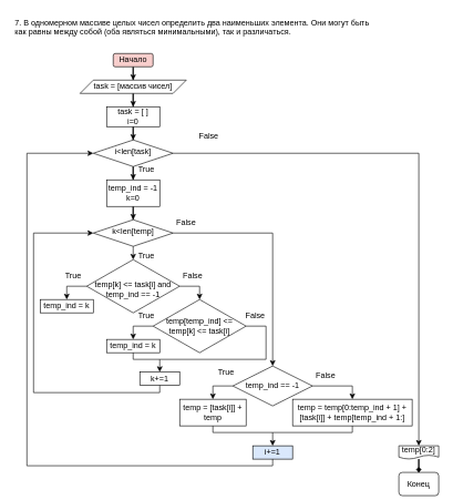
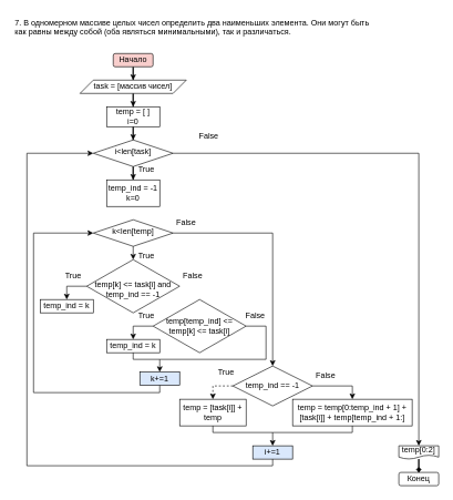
  <mxCell id="0" />
  <mxCell id="1" parent="0" />
  <mxCell id="2" value="" style="edgeStyle=orthogonalEdgeStyle;rounded=0;orthogonalLoop=1;jettySize=auto;html=1;" parent="1" source="3" target="20" edge="1"><mxGeometry relative="1" as="geometry" /></mxCell>
  <mxCell id="3" value="Начало" style="rounded=1;whiteSpace=wrap;html=1;fontSize=12;glass=0;strokeWidth=1;shadow=0;fillColor=#f8cecc;" parent="1" vertex="1"><mxGeometry x="170" y="80" width="60" height="20" as="geometry" /></mxCell>
  <mxCell id="4" value="" style="edgeStyle=orthogonalEdgeStyle;rounded=0;orthogonalLoop=1;jettySize=auto;html=1;entryX=0.5;entryY=0;entryDx=0;entryDy=0;" parent="1" source="5" target="41" edge="1"><mxGeometry relative="1" as="geometry"><mxPoint x="200" y="280" as="targetPoint" /></mxGeometry></mxCell>
  <mxCell id="5" value="i&amp;lt;len[task]" style="rhombus;whiteSpace=wrap;html=1;shadow=0;fontFamily=Helvetica;fontSize=12;align=center;strokeWidth=1;spacing=6;spacingTop=-4;" parent="1" vertex="1"><mxGeometry x="140" y="210" width="120" height="40" as="geometry" /></mxCell>
  <mxCell id="6" value="&lt;br&gt;temp[k] &amp;lt;= task[i] and temp_ind == -1" style="rhombus;whiteSpace=wrap;html=1;shadow=0;fontFamily=Helvetica;fontSize=12;align=center;strokeWidth=1;spacing=6;spacingTop=-4;" parent="1" vertex="1"><mxGeometry x="130" y="390" width="140" height="80" as="geometry" /></mxCell>
  <mxCell id="7" value="" style="edgeStyle=orthogonalEdgeStyle;rounded=0;orthogonalLoop=1;jettySize=auto;html=1;entryX=0.5;entryY=0;entryDx=0;entryDy=0;" parent="1" source="8" target="5" edge="1"><mxGeometry relative="1" as="geometry"><mxPoint x="200" y="310" as="targetPoint" /></mxGeometry></mxCell>
- <mxCell id="8" value="&lt;div&gt;task = [ ]&lt;br&gt;&lt;/div&gt;i=0" style="rounded=0;whiteSpace=wrap;html=1;" parent="1" vertex="1"><mxGeometry x="160" y="160" width="80" height="30" as="geometry" /></mxCell>
+ <mxCell id="8" value="&lt;div&gt;temp = [ ]&lt;br&gt;&lt;/div&gt;i=0" style="rounded=0;whiteSpace=wrap;html=1;" parent="1" vertex="1"><mxGeometry x="160" y="160" width="80" height="30" as="geometry" /></mxCell>
  <mxCell id="9" value="temp_ind = k" style="rounded=0;whiteSpace=wrap;html=1;" parent="1" vertex="1"><mxGeometry x="60" y="450" width="80" height="20" as="geometry" /></mxCell>
- <mxCell id="10" value="k+=1" style="rounded=0;whiteSpace=wrap;html=1;" parent="1" vertex="1"><mxGeometry x="210" y="559" width="60" height="20" as="geometry" /></mxCell>
+ <mxCell id="10" value="k+=1" style="rounded=0;whiteSpace=wrap;html=1;fillColor=#dae8fc;" parent="1" vertex="1"><mxGeometry x="210" y="559" width="60" height="20" as="geometry" /></mxCell>
  <mxCell id="11" value="" style="endArrow=classic;html=1;rounded=0;exitX=0;exitY=0.5;exitDx=0;exitDy=0;entryX=0.5;entryY=0;entryDx=0;entryDy=0;" parent="1" source="6" target="9" edge="1"><mxGeometry width="50" height="50" relative="1" as="geometry"><mxPoint x="190" y="730" as="sourcePoint" /><mxPoint x="140" y="530" as="targetPoint" /><Array as="points"><mxPoint x="100" y="430" /></Array></mxGeometry></mxCell>
  <mxCell id="12" value="True" style="text;html=1;strokeColor=none;fillColor=none;align=center;verticalAlign=middle;whiteSpace=wrap;rounded=0;" parent="1" vertex="1"><mxGeometry x="190" y="370" width="60" height="30" as="geometry" /></mxCell>
  <mxCell id="13" value="True" style="text;html=1;strokeColor=none;fillColor=none;align=center;verticalAlign=middle;whiteSpace=wrap;rounded=0;" parent="1" vertex="1"><mxGeometry x="190" y="240" width="60" height="30" as="geometry" /></mxCell>
  <mxCell id="14" value="False" style="text;html=1;strokeColor=none;fillColor=none;align=center;verticalAlign=middle;whiteSpace=wrap;rounded=0;" parent="1" vertex="1"><mxGeometry x="260" y="400" width="60" height="30" as="geometry" /></mxCell>
  <mxCell id="15" value="" style="endArrow=classic;html=1;rounded=0;exitX=1;exitY=0.5;exitDx=0;exitDy=0;entryX=0.5;entryY=0;entryDx=0;entryDy=0;" parent="1" source="42" target="16" edge="1"><mxGeometry width="50" height="50" relative="1" as="geometry"><mxPoint x="320" y="420" as="sourcePoint" /><mxPoint x="530" y="340" as="targetPoint" /><Array as="points"><mxPoint x="410" y="350" /></Array></mxGeometry></mxCell>
  <mxCell id="16" value="temp_ind == -1" style="rhombus;whiteSpace=wrap;html=1;" parent="1" vertex="1"><mxGeometry x="350" y="550" width="120" height="60" as="geometry" /></mxCell>
  <mxCell id="17" value="True" style="text;html=1;strokeColor=none;fillColor=none;align=center;verticalAlign=middle;whiteSpace=wrap;rounded=0;" parent="1" vertex="1"><mxGeometry x="190" y="460" width="60" height="30" as="geometry" /></mxCell>
- <mxCell id="18" value="Конец" style="rounded=1;whiteSpace=wrap;html=1;fontSize=12;glass=0;strokeWidth=1;shadow=0;" parent="1" vertex="1"><mxGeometry x="600" y="710" width="60" height="35" as="geometry" /></mxCell>
+ <mxCell id="18" value="Конец" style="rounded=1;whiteSpace=wrap;html=1;fontSize=12;glass=0;strokeWidth=1;shadow=0;" parent="1" vertex="1"><mxGeometry x="600" y="710" width="60" height="20" as="geometry" /></mxCell>
  <mxCell id="19" value="" style="edgeStyle=orthogonalEdgeStyle;rounded=0;orthogonalLoop=1;jettySize=auto;html=1;" parent="1" source="20" target="8" edge="1"><mxGeometry relative="1" as="geometry" /></mxCell>
  <mxCell id="20" value="task = [массив чисел]" style="shape=parallelogram;perimeter=parallelogramPerimeter;whiteSpace=wrap;html=1;fixedSize=1;" parent="1" vertex="1"><mxGeometry x="120" y="120" width="160" height="20" as="geometry" /></mxCell>
  <mxCell id="21" value="temp[temp_ind] &amp;lt;= temp[k] &amp;lt;= task[i]" style="rhombus;whiteSpace=wrap;html=1;" parent="1" vertex="1"><mxGeometry x="230" y="450" width="140" height="80" as="geometry" /></mxCell>
- <mxCell id="22" value="" style="endArrow=classic;html=1;rounded=0;exitX=0;exitY=0.5;exitDx=0;exitDy=0;entryX=0.5;entryY=0;entryDx=0;entryDy=0;" parent="1" source="16" target="32" edge="1"><mxGeometry width="50" height="50" relative="1" as="geometry"><mxPoint x="182.5" y="1020" as="sourcePoint" /><mxPoint x="275" y="620" as="targetPoint" /><Array as="points"><mxPoint x="320" y="580" /></Array></mxGeometry></mxCell>
+ <mxCell id="22" value="" style="endArrow=classic;html=1;rounded=0;exitX=0;exitY=0.5;exitDx=0;exitDy=0;entryX=0.5;entryY=0;entryDx=0;entryDy=0;dashed=1;" parent="1" source="16" target="32" edge="1"><mxGeometry width="50" height="50" relative="1" as="geometry"><mxPoint x="182.5" y="1020" as="sourcePoint" /><mxPoint x="275" y="620" as="targetPoint" /><Array as="points"><mxPoint x="320" y="580" /></Array></mxGeometry></mxCell>
  <mxCell id="23" value="temp_ind = k" style="rounded=0;whiteSpace=wrap;html=1;" parent="1" vertex="1"><mxGeometry x="160" y="510" width="80" height="20" as="geometry" /></mxCell>
  <mxCell id="24" value="" style="endArrow=classic;html=1;rounded=0;exitX=0;exitY=0.5;exitDx=0;exitDy=0;entryX=0.5;entryY=0;entryDx=0;entryDy=0;" parent="1" source="21" target="23" edge="1"><mxGeometry width="50" height="50" relative="1" as="geometry"><mxPoint x="135" y="820" as="sourcePoint" /><mxPoint x="185" y="770" as="targetPoint" /><Array as="points"><mxPoint x="200" y="490" /></Array></mxGeometry></mxCell>
  <mxCell id="25" value="" style="endArrow=classic;html=1;rounded=0;exitX=0.5;exitY=1;exitDx=0;exitDy=0;entryX=0.5;entryY=0;entryDx=0;entryDy=0;" parent="1" source="23" target="10" edge="1"><mxGeometry width="50" height="50" relative="1" as="geometry"><mxPoint x="195" y="880" as="sourcePoint" /><mxPoint x="245" y="830" as="targetPoint" /><Array as="points"><mxPoint x="200" y="540" /><mxPoint x="240" y="540" /></Array></mxGeometry></mxCell>
  <mxCell id="26" value="" style="endArrow=none;html=1;rounded=0;entryX=1;entryY=0.5;entryDx=0;entryDy=0;" parent="1" target="21" edge="1"><mxGeometry width="50" height="50" relative="1" as="geometry"><mxPoint x="240" y="540" as="sourcePoint" /><mxPoint x="385" y="770" as="targetPoint" /><Array as="points"><mxPoint x="400" y="540" /><mxPoint x="400" y="490" /></Array></mxGeometry></mxCell>
  <mxCell id="27" value="" style="edgeStyle=orthogonalEdgeStyle;rounded=0;orthogonalLoop=1;jettySize=auto;html=1;endArrow=diamond;" parent="1" source="28" target="18" edge="1"><mxGeometry relative="1" as="geometry" /></mxCell>
  <mxCell id="28" value="temp[0:2]" style="shape=document;whiteSpace=wrap;html=1;boundedLbl=1;" parent="1" vertex="1"><mxGeometry x="600" y="670" width="60" height="20" as="geometry" /></mxCell>
  <mxCell id="29" value="True" style="text;html=1;strokeColor=none;fillColor=none;align=center;verticalAlign=middle;whiteSpace=wrap;rounded=0;" parent="1" vertex="1"><mxGeometry x="80" y="400" width="60" height="30" as="geometry" /></mxCell>
  <mxCell id="30" value="False" style="text;html=1;strokeColor=none;fillColor=none;align=center;verticalAlign=middle;whiteSpace=wrap;rounded=0;" parent="1" vertex="1"><mxGeometry x="354" y="460" width="60" height="30" as="geometry" /></mxCell>
  <mxCell id="31" value="" style="endArrow=classic;html=1;rounded=0;exitX=0.5;exitY=1;exitDx=0;exitDy=0;entryX=0;entryY=0.5;entryDx=0;entryDy=0;" parent="1" source="10" target="42" edge="1"><mxGeometry width="50" height="50" relative="1" as="geometry"><mxPoint x="60" y="640" as="sourcePoint" /><mxPoint x="60" y="280" as="targetPoint" /><Array as="points"><mxPoint x="240" y="590" /><mxPoint x="50" y="590" /><mxPoint x="50" y="350" /></Array></mxGeometry></mxCell>
  <mxCell id="32" value="temp = [task[i]] + temp" style="rounded=0;whiteSpace=wrap;html=1;" parent="1" vertex="1"><mxGeometry x="270" y="600" width="100" height="40" as="geometry" /></mxCell>
  <mxCell id="33" value="False" style="text;html=1;strokeColor=none;fillColor=none;align=center;verticalAlign=middle;whiteSpace=wrap;rounded=0;" parent="1" vertex="1"><mxGeometry x="450" y="550" width="80" height="30" as="geometry" /></mxCell>
  <mxCell id="34" value="True" style="text;html=1;strokeColor=none;fillColor=none;align=center;verticalAlign=middle;whiteSpace=wrap;rounded=0;" parent="1" vertex="1"><mxGeometry x="310" y="545" width="60" height="30" as="geometry" /></mxCell>
  <mxCell id="35" value="&lt;div&gt;temp = temp[0:temp_ind + 1] + [task[i]] + temp[temp_ind + 1:]&lt;br&gt;&lt;/div&gt;" style="rounded=0;whiteSpace=wrap;html=1;" parent="1" vertex="1"><mxGeometry x="440" y="600" width="180" height="40" as="geometry" /></mxCell>
  <mxCell id="36" value="False" style="text;html=1;strokeColor=none;fillColor=none;align=center;verticalAlign=middle;whiteSpace=wrap;rounded=0;" parent="1" vertex="1"><mxGeometry x="240" y="320" width="80" height="30" as="geometry" /></mxCell>
  <mxCell id="37" value="" style="endArrow=classic;html=1;rounded=0;exitX=1;exitY=0.5;exitDx=0;exitDy=0;entryX=0.5;entryY=0;entryDx=0;entryDy=0;" parent="1" source="16" target="35" edge="1"><mxGeometry width="50" height="50" relative="1" as="geometry"><mxPoint x="560" y="730" as="sourcePoint" /><mxPoint x="500" y="610" as="targetPoint" /><Array as="points"><mxPoint x="530" y="580" /></Array></mxGeometry></mxCell>
  <mxCell id="38" value="" style="endArrow=none;html=1;rounded=0;exitX=0.5;exitY=1;exitDx=0;exitDy=0;" parent="1" source="32" edge="1"><mxGeometry width="50" height="50" relative="1" as="geometry"><mxPoint x="340" y="780" as="sourcePoint" /><mxPoint x="410" y="650" as="targetPoint" /><Array as="points"><mxPoint x="320" y="650" /></Array></mxGeometry></mxCell>
  <mxCell id="39" value="7. В одномерном массиве целых чисел определить два наименьших элемента. Они могут быть как равны между собой (оба являться минимальными), так и различаться." style="text;whiteSpace=wrap;html=1;" vertex="1" parent="1"><mxGeometry x="20" y="20" width="550" height="40" as="geometry" /></mxCell>
- <mxCell id="40" value="" style="edgeStyle=orthogonalEdgeStyle;rounded=0;orthogonalLoop=1;jettySize=auto;html=1;" edge="1" parent="1" source="41" target="42"><mxGeometry relative="1" as="geometry" /></mxCell>
  <mxCell id="41" value="temp_ind = -1&lt;br&gt;k=0" style="rounded=0;whiteSpace=wrap;html=1;" vertex="1" parent="1"><mxGeometry x="160" y="270" width="80" height="40" as="geometry" /></mxCell>
  <mxCell id="42" value="k&amp;lt;len[temp]" style="rhombus;whiteSpace=wrap;html=1;shadow=0;fontFamily=Helvetica;fontSize=12;align=center;strokeWidth=1;spacing=6;spacingTop=-4;" vertex="1" parent="1"><mxGeometry x="140" y="330" width="120" height="40" as="geometry" /></mxCell>
  <mxCell id="43" value="" style="endArrow=classic;html=1;rounded=0;exitX=0.5;exitY=1;exitDx=0;exitDy=0;entryX=0.5;entryY=0;entryDx=0;entryDy=0;" edge="1" parent="1" source="42" target="6"><mxGeometry width="50" height="50" relative="1" as="geometry"><mxPoint x="300" y="410" as="sourcePoint" /><mxPoint x="350" y="360" as="targetPoint" /></mxGeometry></mxCell>
- <mxCell id="44" value="" style="endArrow=classic;html=1;rounded=0;exitX=1;exitY=0.5;exitDx=0;exitDy=0;entryX=0.5;entryY=0;entryDx=0;entryDy=0;" edge="1" parent="1" source="6" target="21"><mxGeometry width="50" height="50" relative="1" as="geometry"><mxPoint x="320" y="440" as="sourcePoint" /><mxPoint x="370" y="390" as="targetPoint" /><Array as="points"><mxPoint x="300" y="430" /></Array></mxGeometry></mxCell>
  <mxCell id="45" value="i+=1" style="rounded=0;whiteSpace=wrap;html=1;fillColor=#dae8fc;" vertex="1" parent="1"><mxGeometry x="380" y="670" width="60" height="20" as="geometry" /></mxCell>
  <mxCell id="46" value="" style="endArrow=classic;html=1;rounded=0;exitX=0.5;exitY=1;exitDx=0;exitDy=0;entryX=0.5;entryY=0;entryDx=0;entryDy=0;" edge="1" parent="1" source="35" target="45"><mxGeometry width="50" height="50" relative="1" as="geometry"><mxPoint x="520" y="740" as="sourcePoint" /><mxPoint x="570" y="690" as="targetPoint" /><Array as="points"><mxPoint x="530" y="650" /><mxPoint x="410" y="650" /></Array></mxGeometry></mxCell>
  <mxCell id="47" value="" style="endArrow=classic;html=1;rounded=0;exitX=0.5;exitY=1;exitDx=0;exitDy=0;entryX=0;entryY=0.5;entryDx=0;entryDy=0;" edge="1" parent="1" source="45" target="5"><mxGeometry width="50" height="50" relative="1" as="geometry"><mxPoint x="410" y="710" as="sourcePoint" /><mxPoint x="40" y="630" as="targetPoint" /><Array as="points"><mxPoint x="410" y="700" /><mxPoint x="40" y="700" /><mxPoint x="40" y="230" /></Array></mxGeometry></mxCell>
  <mxCell id="48" value="False" style="text;html=1;strokeColor=none;fillColor=none;align=center;verticalAlign=middle;whiteSpace=wrap;rounded=0;" vertex="1" parent="1"><mxGeometry x="274" y="190" width="80" height="30" as="geometry" /></mxCell>
  <mxCell id="49" value="" style="endArrow=classic;html=1;rounded=0;exitX=1;exitY=0.5;exitDx=0;exitDy=0;entryX=0.5;entryY=0;entryDx=0;entryDy=0;" edge="1" parent="1" source="5" target="28"><mxGeometry width="50" height="50" relative="1" as="geometry"><mxPoint x="370" y="300" as="sourcePoint" /><mxPoint x="690" y="320" as="targetPoint" /><Array as="points"><mxPoint x="630" y="230" /></Array></mxGeometry></mxCell>
